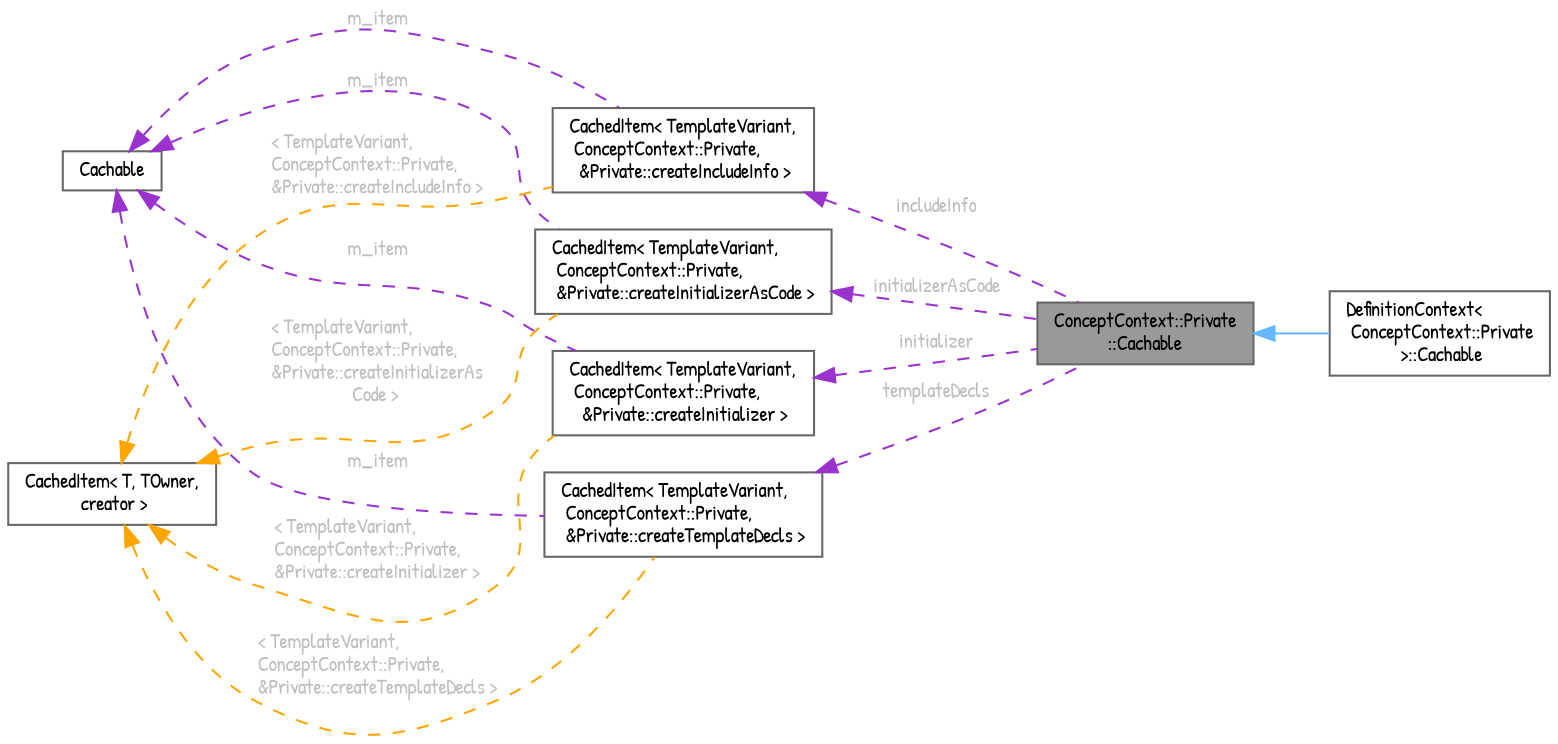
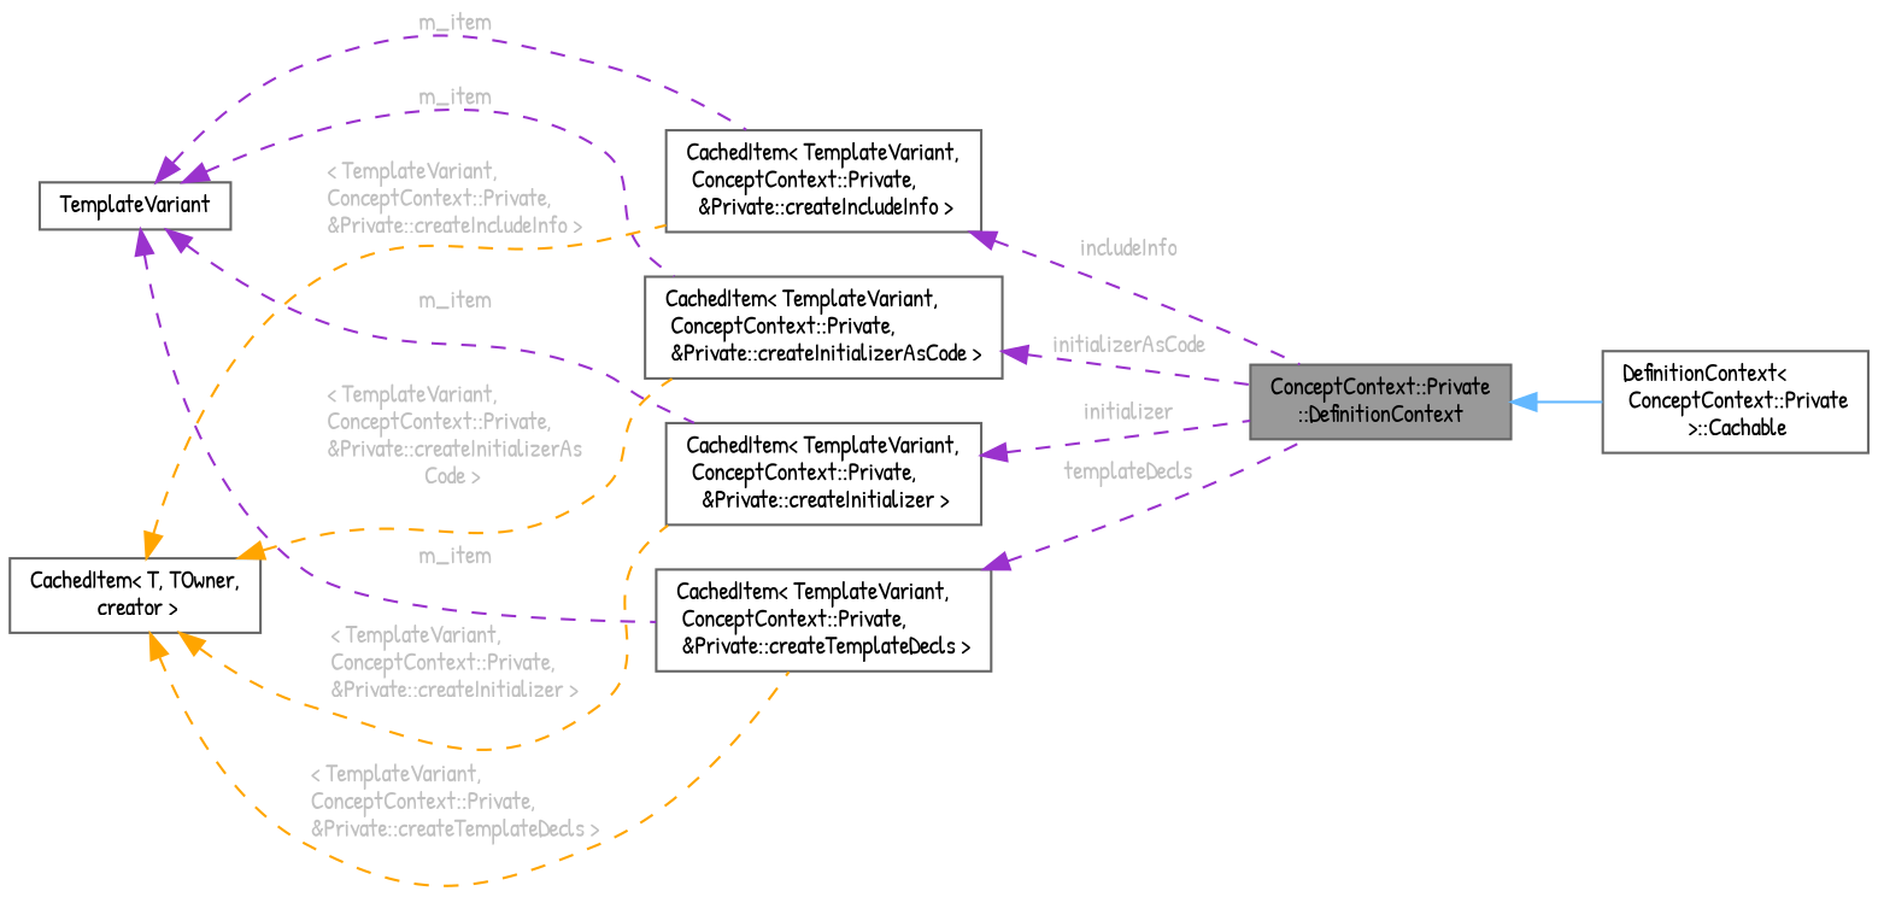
  digraph {
    fontname="Patrick Hand"
    rankdir=LR
    node [color=gray40 fillcolor=white fontname="Patrick Hand" fontsize=10 shape=box style=filled]
    edge [color=darkorchid3 dir=back fontname="Patrick Hand" fontsize=10 labelfontname=Helvetica labelfontsize=10 style=dashed fontcolor=grey]
-   n1 [fillcolor=grey60 fontcolor=black height=0.2 label="ConceptContext::Private\l::Cachable" width=0.4]
+   n1 [fillcolor=grey60 fontcolor=black height=0.2 label="ConceptContext::Private\l::DefinitionContext" width=0.4]
    n2 [height=0.2 label="DefinitionContext\<\l ConceptContext::Private\l \>::Cachable" width=0.4]
    n3 [height=0.2 label="CachedItem\< TemplateVariant,\l ConceptContext::Private,\l &Private::createIncludeInfo \>" width=0.4]
-   n4 [height=0.2 label=Cachable width=0.4]
+   n4 [height=0.2 label=TemplateVariant width=0.4]
    n5 [height=0.2 label="CachedItem\< TemplateVariant,\l ConceptContext::Private,\l &Private::createTemplateDecls \>" width=0.4]
    n6 [height=0.2 label="CachedItem\< TemplateVariant,\l ConceptContext::Private,\l &Private::createInitializer \>" width=0.4]
    n7 [height=0.2 label="CachedItem\< TemplateVariant,\l ConceptContext::Private,\l &Private::createInitializerAsCode \>" width=0.4]
    n8 [height=0.2 label="CachedItem\< T, TOwner,\l creator \>" width=0.4]
    n1 -> n2 [color=steelblue1 style=solid fontcolor=""]
    n3 -> n1 [label=" includeInfo"]
    n4 -> n3 [label=" m_item"]
    n4 -> n5 [label=" m_item"]
    n4 -> n6 [label=" m_item"]
    n4 -> n7 [label=" m_item"]
    n5 -> n1 [label=" templateDecls"]
    n6 -> n1 [label=" initializer"]
    n7 -> n1 [label=" initializerAsCode"]
    n8 -> n3 [color=orange label=" \< TemplateVariant,\l ConceptContext::Private,\l &Private::createIncludeInfo \>"]
    n8 -> n5 [color=orange label=" \< TemplateVariant,\l ConceptContext::Private,\l &Private::createTemplateDecls \>"]
    n8 -> n6 [color=orange label=" \< TemplateVariant,\l ConceptContext::Private,\l &Private::createInitializer \>"]
    n8 -> n7 [color=orange label=" \< TemplateVariant,\l ConceptContext::Private,\l &Private::createInitializerAs\lCode \>"]
  }
